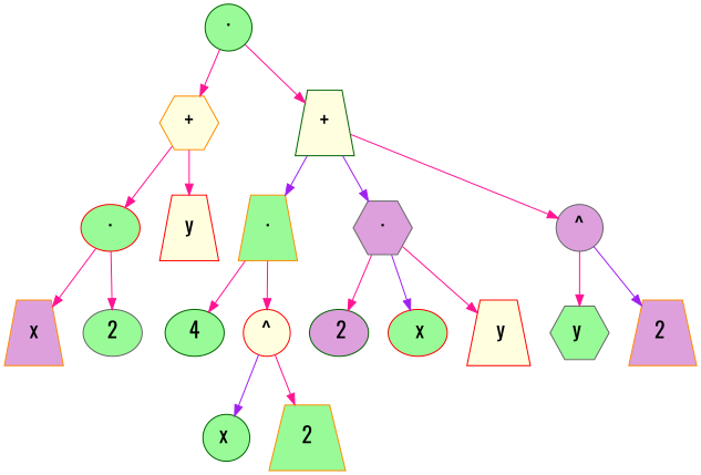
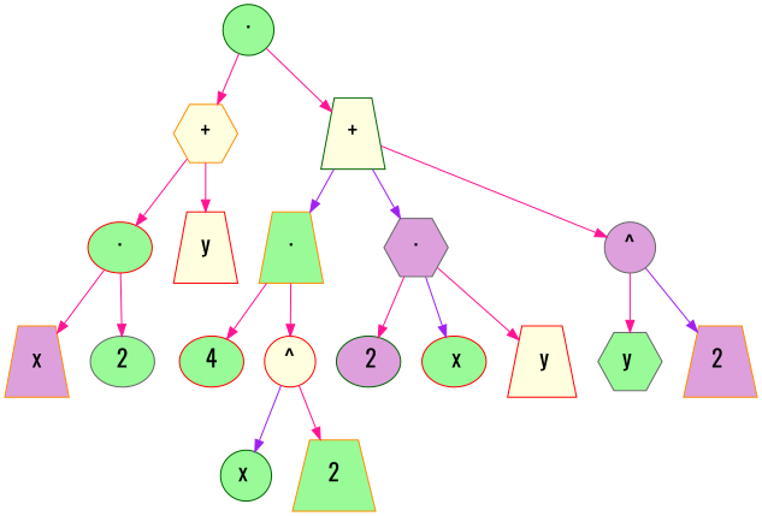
  digraph {
    fontname=Oswald
    node [fontsize=20 style=filled fillcolor=palegreen color=red shape=trapezium fontname=Oswald]
    edge [color=deeppink fontname=Oswald]
    n1 [label="·" color=darkgreen shape=circle]
    n2 [label="+" fillcolor=lightyellow color=darkorange shape=hexagon]
    n3 [label="+" fillcolor=lightyellow color=darkgreen]
    n4 [label="·" shape=ellipse]
    y [fillcolor=lightyellow]
    n6 [label="·" color=darkorange]
    n7 [label="·" fillcolor=plum color=gray40 shape=hexagon]
    n8 [label="^" fillcolor=plum color=gray40 shape=circle]
    x [fillcolor=plum color=darkorange]
    2 [color=gray40 shape=ellipse]
-   4 [color=darkgreen shape=ellipse]
+   4 [shape=ellipse]
    n12 [label="^" fillcolor=lightyellow shape=circle]
    " 2" [fillcolor=plum color=darkgreen shape=ellipse]
    " x" [shape=ellipse]
    " y" [fillcolor=lightyellow]
    "y " [color=gray40 shape=hexagon]
    "2 " [fillcolor=plum color=darkorange]
    "x " [color=darkgreen shape=circle]
    " 2 " [color=darkorange]
    n1 -> n2
    n1 -> n3
    n2 -> n4
    n2 -> y
    n3 -> n6 [color=purple]
    n3 -> n7 [color=purple]
    n3 -> n8
    n4 -> x
    n4 -> 2
    n6 -> 4
    n6 -> n12
    n7 -> " 2"
    n7 -> " x" [color=purple]
    n7 -> " y"
    n8 -> "y "
    n8 -> "2 " [color=purple]
    n12 -> "x " [color=purple]
    n12 -> " 2 "
  }
